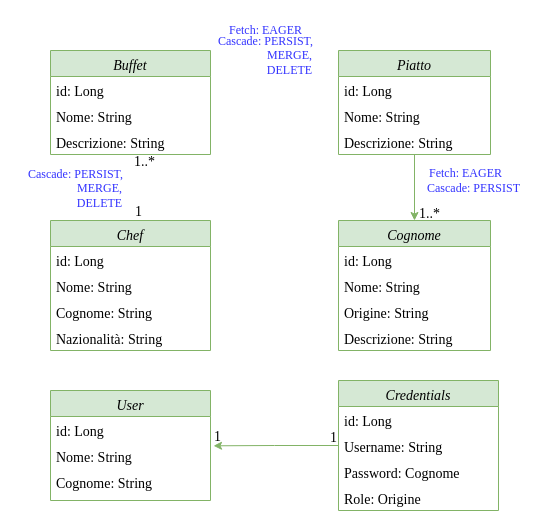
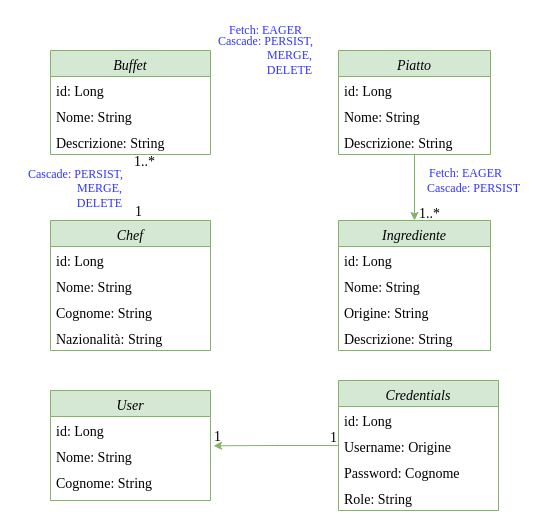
  <mxCell id="0" />
  <mxCell id="1" parent="0" />
  <mxCell id="2" value="Buffet" style="swimlane;fontStyle=2;align=center;verticalAlign=top;childLayout=stackLayout;horizontal=1;startSize=26;horizontalStack=0;resizeParent=1;resizeLast=0;collapsible=1;marginBottom=0;rounded=0;shadow=0;strokeWidth=1;fontFamily=Garamond;fontSize=14;fillColor=#d5e8d4;strokeColor=#82b366;" parent="1" vertex="1"><mxGeometry x="50" y="50" width="160" height="104" as="geometry"><mxRectangle x="230" y="140" width="160" height="26" as="alternateBounds" /></mxGeometry></mxCell>
  <mxCell id="3" value="id: Long" style="text;align=left;verticalAlign=top;spacingLeft=4;spacingRight=4;overflow=hidden;rotatable=0;points=[[0,0.5],[1,0.5]];portConstraint=eastwest;fontFamily=Garamond;fontSize=14;" parent="2" vertex="1"><mxGeometry y="26" width="160" height="26" as="geometry" /></mxCell>
  <mxCell id="4" value="Nome: String" style="text;align=left;verticalAlign=top;spacingLeft=4;spacingRight=4;overflow=hidden;rotatable=0;points=[[0,0.5],[1,0.5]];portConstraint=eastwest;fontFamily=Garamond;fontSize=14;" parent="2" vertex="1"><mxGeometry y="52" width="160" height="26" as="geometry" /></mxCell>
  <mxCell id="5" value="Descrizione: String" style="text;align=left;verticalAlign=top;spacingLeft=4;spacingRight=4;overflow=hidden;rotatable=0;points=[[0,0.5],[1,0.5]];portConstraint=eastwest;rounded=0;shadow=0;html=0;fontFamily=Garamond;fontSize=14;" parent="2" vertex="1"><mxGeometry y="78" width="160" height="26" as="geometry" /></mxCell>
  <mxCell id="6" value="Piatto" style="swimlane;fontStyle=2;align=center;verticalAlign=top;childLayout=stackLayout;horizontal=1;startSize=26;horizontalStack=0;resizeParent=1;resizeLast=0;collapsible=1;marginBottom=0;rounded=0;shadow=0;strokeWidth=1;fontFamily=Garamond;fontSize=14;fillColor=#d5e8d4;strokeColor=#82b366;" parent="1" vertex="1"><mxGeometry x="338" y="50" width="152" height="104" as="geometry"><mxRectangle x="550" y="140" width="160" height="26" as="alternateBounds" /></mxGeometry></mxCell>
  <mxCell id="7" value="id: Long" style="text;align=left;verticalAlign=top;spacingLeft=4;spacingRight=4;overflow=hidden;rotatable=0;points=[[0,0.5],[1,0.5]];portConstraint=eastwest;fontFamily=Garamond;fontSize=14;" parent="6" vertex="1"><mxGeometry y="26" width="152" height="26" as="geometry" /></mxCell>
  <mxCell id="8" value="Nome: String" style="text;align=left;verticalAlign=top;spacingLeft=4;spacingRight=4;overflow=hidden;rotatable=0;points=[[0,0.5],[1,0.5]];portConstraint=eastwest;fontFamily=Garamond;fontSize=14;" parent="6" vertex="1"><mxGeometry y="52" width="152" height="26" as="geometry" /></mxCell>
  <mxCell id="9" value="Descrizione: String" style="text;align=left;verticalAlign=top;spacingLeft=4;spacingRight=4;overflow=hidden;rotatable=0;points=[[0,0.5],[1,0.5]];portConstraint=eastwest;rounded=0;shadow=0;html=0;fontFamily=Garamond;fontSize=14;" parent="6" vertex="1"><mxGeometry y="78" width="152" height="26" as="geometry" /></mxCell>
  <mxCell id="10" value="Chef" style="swimlane;fontStyle=2;align=center;verticalAlign=top;childLayout=stackLayout;horizontal=1;startSize=26;horizontalStack=0;resizeParent=1;resizeLast=0;collapsible=1;marginBottom=0;rounded=0;shadow=0;strokeWidth=1;fontFamily=Garamond;fontSize=14;fillColor=#d5e8d4;strokeColor=#82b366;" parent="1" vertex="1"><mxGeometry x="50" y="220" width="160" height="130" as="geometry"><mxRectangle x="550" y="140" width="160" height="26" as="alternateBounds" /></mxGeometry></mxCell>
  <mxCell id="11" value="id: Long" style="text;align=left;verticalAlign=top;spacingLeft=4;spacingRight=4;overflow=hidden;rotatable=0;points=[[0,0.5],[1,0.5]];portConstraint=eastwest;fontFamily=Garamond;fontSize=14;" parent="10" vertex="1"><mxGeometry y="26" width="160" height="26" as="geometry" /></mxCell>
  <mxCell id="12" value="Nome: String" style="text;align=left;verticalAlign=top;spacingLeft=4;spacingRight=4;overflow=hidden;rotatable=0;points=[[0,0.5],[1,0.5]];portConstraint=eastwest;fontFamily=Garamond;fontSize=14;" parent="10" vertex="1"><mxGeometry y="52" width="160" height="26" as="geometry" /></mxCell>
  <mxCell id="13" value="Cognome: String" style="text;align=left;verticalAlign=top;spacingLeft=4;spacingRight=4;overflow=hidden;rotatable=0;points=[[0,0.5],[1,0.5]];portConstraint=eastwest;fontFamily=Garamond;fontSize=14;" parent="10" vertex="1"><mxGeometry y="78" width="160" height="26" as="geometry" /></mxCell>
  <mxCell id="14" value="Nazionalità: String" style="text;align=left;verticalAlign=top;spacingLeft=4;spacingRight=4;overflow=hidden;rotatable=0;points=[[0,0.5],[1,0.5]];portConstraint=eastwest;fontFamily=Garamond;fontSize=14;" parent="10" vertex="1"><mxGeometry y="104" width="160" height="26" as="geometry" /></mxCell>
- <mxCell id="15" value="Cognome" style="swimlane;fontStyle=2;align=center;verticalAlign=top;childLayout=stackLayout;horizontal=1;startSize=26;horizontalStack=0;resizeParent=1;resizeLast=0;collapsible=1;marginBottom=0;rounded=0;shadow=0;strokeWidth=1;fontFamily=Garamond;fontSize=14;fillColor=#d5e8d4;strokeColor=#82b366;" parent="1" vertex="1"><mxGeometry x="338" y="220" width="152" height="130" as="geometry"><mxRectangle x="550" y="140" width="160" height="26" as="alternateBounds" /></mxGeometry></mxCell>
+ <mxCell id="15" value="Ingrediente" style="swimlane;fontStyle=2;align=center;verticalAlign=top;childLayout=stackLayout;horizontal=1;startSize=26;horizontalStack=0;resizeParent=1;resizeLast=0;collapsible=1;marginBottom=0;rounded=0;shadow=0;strokeWidth=1;fontFamily=Garamond;fontSize=14;fillColor=#d5e8d4;strokeColor=#82b366;" parent="1" vertex="1"><mxGeometry x="338" y="220" width="152" height="130" as="geometry"><mxRectangle x="550" y="140" width="160" height="26" as="alternateBounds" /></mxGeometry></mxCell>
  <mxCell id="16" value="id: Long" style="text;align=left;verticalAlign=top;spacingLeft=4;spacingRight=4;overflow=hidden;rotatable=0;points=[[0,0.5],[1,0.5]];portConstraint=eastwest;fontFamily=Garamond;fontSize=14;" parent="15" vertex="1"><mxGeometry y="26" width="152" height="26" as="geometry" /></mxCell>
  <mxCell id="17" value="Nome: String" style="text;align=left;verticalAlign=top;spacingLeft=4;spacingRight=4;overflow=hidden;rotatable=0;points=[[0,0.5],[1,0.5]];portConstraint=eastwest;fontFamily=Garamond;fontSize=14;" parent="15" vertex="1"><mxGeometry y="52" width="152" height="26" as="geometry" /></mxCell>
  <mxCell id="18" value="Origine: String" style="text;align=left;verticalAlign=top;spacingLeft=4;spacingRight=4;overflow=hidden;rotatable=0;points=[[0,0.5],[1,0.5]];portConstraint=eastwest;fontFamily=Garamond;fontSize=14;" parent="15" vertex="1"><mxGeometry y="78" width="152" height="26" as="geometry" /></mxCell>
  <mxCell id="19" value="Descrizione: String" style="text;align=left;verticalAlign=top;spacingLeft=4;spacingRight=4;overflow=hidden;rotatable=0;points=[[0,0.5],[1,0.5]];portConstraint=eastwest;rounded=0;shadow=0;html=0;fontFamily=Garamond;fontSize=14;" parent="15" vertex="1"><mxGeometry y="104" width="152" height="26" as="geometry" /></mxCell>
  <mxCell id="20" value="1..*" style="resizable=0;align=left;verticalAlign=bottom;labelBackgroundColor=none;fontSize=14;fontFamily=Garamond;" parent="1" connectable="0" vertex="1"><mxGeometry x="132" y="170" as="geometry" /></mxCell>
  <mxCell id="21" value="1..*" style="resizable=0;align=left;verticalAlign=bottom;labelBackgroundColor=none;fontSize=14;fontFamily=Garamond;" parent="1" connectable="0" vertex="1"><mxGeometry x="310" y="173" as="geometry"><mxPoint x="107" y="49" as="offset" /></mxGeometry></mxCell>
  <mxCell id="22" value="1" style="resizable=0;align=right;verticalAlign=bottom;labelBackgroundColor=none;fontSize=14;fontFamily=Garamond;" parent="1" connectable="0" vertex="1"><mxGeometry x="142.995" y="220" as="geometry" /></mxCell>
  <mxCell id="23" value="" style="endArrow=classic;html=1;rounded=0;entryX=0.5;entryY=0;entryDx=0;entryDy=0;fillColor=#d5e8d4;strokeColor=#82b366;" parent="1" source="9" target="15" edge="1"><mxGeometry width="50" height="50" relative="1" as="geometry"><mxPoint x="414" y="160" as="sourcePoint" /><mxPoint x="340" y="130" as="targetPoint" /></mxGeometry></mxCell>
  <mxCell id="24" value="Fetch: EAGER" style="text;html=1;align=center;verticalAlign=middle;resizable=0;points=[];autosize=1;fontFamily=Garamond;fontColor=#3333FF;" parent="1" vertex="1"><mxGeometry x="420" y="163" width="90" height="20" as="geometry" /></mxCell>
  <mxCell id="25" value="Cascade: PERSIST" style="text;html=1;align=center;verticalAlign=middle;resizable=0;points=[];autosize=1;fontFamily=Garamond;fontColor=#3333FF;" parent="1" vertex="1"><mxGeometry x="423" y="178" width="100" height="20" as="geometry" /></mxCell>
  <mxCell id="26" value="Cascade: PERSIST, &lt;br&gt;&lt;span style=&quot;white-space: pre;&quot;&gt;&#09;&lt;span style=&quot;white-space: pre;&quot;&gt;&#09;&lt;/span&gt;&lt;/span&gt;MERGE, &lt;br&gt;&lt;span style=&quot;white-space: pre;&quot;&gt;&#09;&lt;/span&gt;&lt;span style=&quot;white-space: pre;&quot;&gt;&#09;&lt;/span&gt;DELETE" style="text;html=1;align=center;verticalAlign=middle;resizable=0;points=[];autosize=1;fontFamily=Garamond;fontColor=#3333FF;" parent="1" vertex="1"><mxGeometry x="20" y="163" width="110" height="50" as="geometry" /></mxCell>
  <mxCell id="27" value="Fetch: EAGER" style="text;html=1;align=center;verticalAlign=middle;resizable=0;points=[];autosize=1;fontFamily=Garamond;fontColor=#3333FF;" parent="1" vertex="1"><mxGeometry x="220" y="20" width="90" height="20" as="geometry" /></mxCell>
  <mxCell id="28" value="Cascade: PERSIST, &lt;br&gt;&lt;span style=&quot;white-space: pre;&quot;&gt;&#09;&lt;span style=&quot;white-space: pre;&quot;&gt;&#09;&lt;/span&gt;&lt;/span&gt;MERGE, &lt;br&gt;&lt;span style=&quot;white-space: pre;&quot;&gt;&#09;&lt;/span&gt;&lt;span style=&quot;white-space: pre;&quot;&gt;&#09;&lt;/span&gt;DELETE" style="text;html=1;align=center;verticalAlign=middle;resizable=0;points=[];autosize=1;fontFamily=Garamond;fontColor=#3333FF;" parent="1" vertex="1"><mxGeometry x="210" y="30" width="110" height="50" as="geometry" /></mxCell>
  <mxCell id="29" value="User" style="swimlane;fontStyle=2;align=center;verticalAlign=top;childLayout=stackLayout;horizontal=1;startSize=26;horizontalStack=0;resizeParent=1;resizeLast=0;collapsible=1;marginBottom=0;rounded=0;shadow=0;strokeWidth=1;fontFamily=Garamond;fontSize=14;fillColor=#d5e8d4;strokeColor=#82b366;" vertex="1" parent="1"><mxGeometry x="50" y="390" width="160" height="110" as="geometry"><mxRectangle x="550" y="140" width="160" height="26" as="alternateBounds" /></mxGeometry></mxCell>
  <mxCell id="30" value="id: Long" style="text;align=left;verticalAlign=top;spacingLeft=4;spacingRight=4;overflow=hidden;rotatable=0;points=[[0,0.5],[1,0.5]];portConstraint=eastwest;fontFamily=Garamond;fontSize=14;" vertex="1" parent="29"><mxGeometry y="26" width="160" height="26" as="geometry" /></mxCell>
  <mxCell id="31" value="Nome: String" style="text;align=left;verticalAlign=top;spacingLeft=4;spacingRight=4;overflow=hidden;rotatable=0;points=[[0,0.5],[1,0.5]];portConstraint=eastwest;fontFamily=Garamond;fontSize=14;" vertex="1" parent="29"><mxGeometry y="52" width="160" height="26" as="geometry" /></mxCell>
  <mxCell id="32" value="Cognome: String" style="text;align=left;verticalAlign=top;spacingLeft=4;spacingRight=4;overflow=hidden;rotatable=0;points=[[0,0.5],[1,0.5]];portConstraint=eastwest;fontFamily=Garamond;fontSize=14;" vertex="1" parent="29"><mxGeometry y="78" width="160" height="26" as="geometry" /></mxCell>
  <mxCell id="33" value="Credentials" style="swimlane;fontStyle=2;align=center;verticalAlign=top;childLayout=stackLayout;horizontal=1;startSize=26;horizontalStack=0;resizeParent=1;resizeLast=0;collapsible=1;marginBottom=0;rounded=0;shadow=0;strokeWidth=1;fontFamily=Garamond;fontSize=14;fillColor=#d5e8d4;strokeColor=#82b366;" vertex="1" parent="1"><mxGeometry x="338" y="380" width="160" height="130" as="geometry"><mxRectangle x="550" y="140" width="160" height="26" as="alternateBounds" /></mxGeometry></mxCell>
  <mxCell id="34" value="id: Long" style="text;align=left;verticalAlign=top;spacingLeft=4;spacingRight=4;overflow=hidden;rotatable=0;points=[[0,0.5],[1,0.5]];portConstraint=eastwest;fontFamily=Garamond;fontSize=14;" vertex="1" parent="33"><mxGeometry y="26" width="160" height="26" as="geometry" /></mxCell>
- <mxCell id="35" value="Username: String" style="text;align=left;verticalAlign=top;spacingLeft=4;spacingRight=4;overflow=hidden;rotatable=0;points=[[0,0.5],[1,0.5]];portConstraint=eastwest;fontFamily=Garamond;fontSize=14;" vertex="1" parent="33"><mxGeometry y="52" width="160" height="26" as="geometry" /></mxCell>
+ <mxCell id="35" value="Username: Origine" style="text;align=left;verticalAlign=top;spacingLeft=4;spacingRight=4;overflow=hidden;rotatable=0;points=[[0,0.5],[1,0.5]];portConstraint=eastwest;fontFamily=Garamond;fontSize=14;" vertex="1" parent="33"><mxGeometry y="52" width="160" height="26" as="geometry" /></mxCell>
  <mxCell id="36" value="Password: Cognome" style="text;align=left;verticalAlign=top;spacingLeft=4;spacingRight=4;overflow=hidden;rotatable=0;points=[[0,0.5],[1,0.5]];portConstraint=eastwest;fontFamily=Garamond;fontSize=14;" vertex="1" parent="33"><mxGeometry y="78" width="160" height="26" as="geometry" /></mxCell>
- <mxCell id="37" value="Role: Origine" style="text;align=left;verticalAlign=top;spacingLeft=4;spacingRight=4;overflow=hidden;rotatable=0;points=[[0,0.5],[1,0.5]];portConstraint=eastwest;fontFamily=Garamond;fontSize=14;" vertex="1" parent="33"><mxGeometry y="104" width="160" height="26" as="geometry" /></mxCell>
+ <mxCell id="37" value="Role: String" style="text;align=left;verticalAlign=top;spacingLeft=4;spacingRight=4;overflow=hidden;rotatable=0;points=[[0,0.5],[1,0.5]];portConstraint=eastwest;fontFamily=Garamond;fontSize=14;" vertex="1" parent="33"><mxGeometry y="104" width="160" height="26" as="geometry" /></mxCell>
  <mxCell id="38" style="edgeStyle=orthogonalEdgeStyle;rounded=0;orthogonalLoop=1;jettySize=auto;html=1;exitX=0;exitY=0.5;exitDx=0;exitDy=0;entryX=1.019;entryY=0.128;entryDx=0;entryDy=0;entryPerimeter=0;fillColor=#d5e8d4;strokeColor=#82b366;" edge="1" parent="1" source="35" target="31"><mxGeometry relative="1" as="geometry" /></mxCell>
  <mxCell id="39" value="1" style="resizable=0;align=right;verticalAlign=bottom;labelBackgroundColor=none;fontSize=14;fontFamily=Garamond;" connectable="0" vertex="1" parent="1"><mxGeometry x="337.995" y="446" as="geometry" /></mxCell>
  <mxCell id="40" value="1" style="resizable=0;align=right;verticalAlign=bottom;labelBackgroundColor=none;fontSize=14;fontFamily=Garamond;" connectable="0" vertex="1" parent="1"><mxGeometry x="221.995" y="445" as="geometry" /></mxCell>
